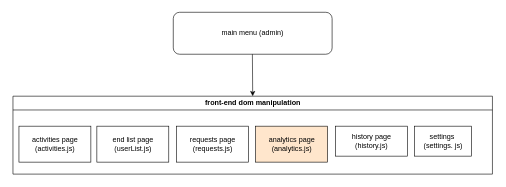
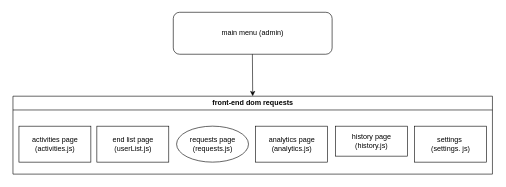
  <mxCell id="0" />
  <mxCell id="1" parent="0" />
  <mxCell id="2" value="main menu (admin)" style="rounded=1;whiteSpace=wrap;html=1;" vertex="1" parent="1"><mxGeometry x="288" y="20" width="265" height="70" as="geometry" /></mxCell>
  <mxCell id="3" value="" style="group" vertex="1" connectable="0" parent="1"><mxGeometry x="20.5" y="160" width="800" height="130" as="geometry" /></mxCell>
- <mxCell id="4" value="settings&amp;nbsp;&lt;div&gt;(settings. js)&lt;/div&gt;" style="rounded=0;whiteSpace=wrap;html=1;" vertex="1" parent="3"><mxGeometry x="670" y="50" width="95" height="50" as="geometry" /></mxCell>
- <mxCell id="5" value="front-end dom manipulation" style="swimlane;whiteSpace=wrap;html=1;" vertex="1" parent="3"><mxGeometry width="800" height="130" as="geometry" /></mxCell>
+ <mxCell id="4" value="settings&amp;nbsp;&lt;div&gt;(settings. js)&lt;/div&gt;" style="rounded=0;whiteSpace=wrap;html=1;" vertex="1" parent="3"><mxGeometry x="670" y="50" width="120" height="60" as="geometry" /></mxCell>
+ <mxCell id="5" value="front-end dom requests" style="swimlane;whiteSpace=wrap;html=1;" vertex="1" parent="3"><mxGeometry width="800" height="130" as="geometry" /></mxCell>
  <mxCell id="6" value="activities page (activities.js)" style="rounded=0;whiteSpace=wrap;html=1;" vertex="1" parent="3"><mxGeometry x="10" y="50" width="120" height="60" as="geometry" /></mxCell>
  <mxCell id="7" value="end list page (userList.js)" style="rounded=0;whiteSpace=wrap;html=1;" vertex="1" parent="3"><mxGeometry x="140" y="50" width="120" height="60" as="geometry" /></mxCell>
- <mxCell id="8" value="requests page (requests.js)" style="rounded=0;whiteSpace=wrap;html=1;" vertex="1" parent="3"><mxGeometry x="273" y="50" width="120" height="60" as="geometry" /></mxCell>
- <mxCell id="9" value="analytics page&lt;div&gt;(analytics.js)&lt;/div&gt;" style="rounded=0;whiteSpace=wrap;html=1;fillColor=#ffe6cc;" vertex="1" parent="3"><mxGeometry x="405" y="50" width="120" height="60" as="geometry" /></mxCell>
+ <mxCell id="8" value="requests page (requests.js)" style="ellipse;whiteSpace=wrap;html=1;" vertex="1" parent="3"><mxGeometry x="273" y="50" width="120" height="60" as="geometry" /></mxCell>
+ <mxCell id="9" value="analytics page&lt;div&gt;(analytics.js)&lt;/div&gt;" style="rounded=0;whiteSpace=wrap;html=1;" vertex="1" parent="3"><mxGeometry x="405" y="50" width="120" height="60" as="geometry" /></mxCell>
  <mxCell id="10" value="history page (history.js)" style="rounded=0;whiteSpace=wrap;html=1;" vertex="1" parent="3"><mxGeometry x="538" y="50" width="120" height="50" as="geometry" /></mxCell>
  <mxCell id="11" value="" style="endArrow=classic;html=1;rounded=0;entryX=0.5;entryY=0;entryDx=0;entryDy=0;" edge="1" parent="1" target="5"><mxGeometry width="50" height="50" relative="1" as="geometry"><mxPoint x="420" y="90" as="sourcePoint" /><mxPoint x="420" y="170" as="targetPoint" /></mxGeometry></mxCell>
